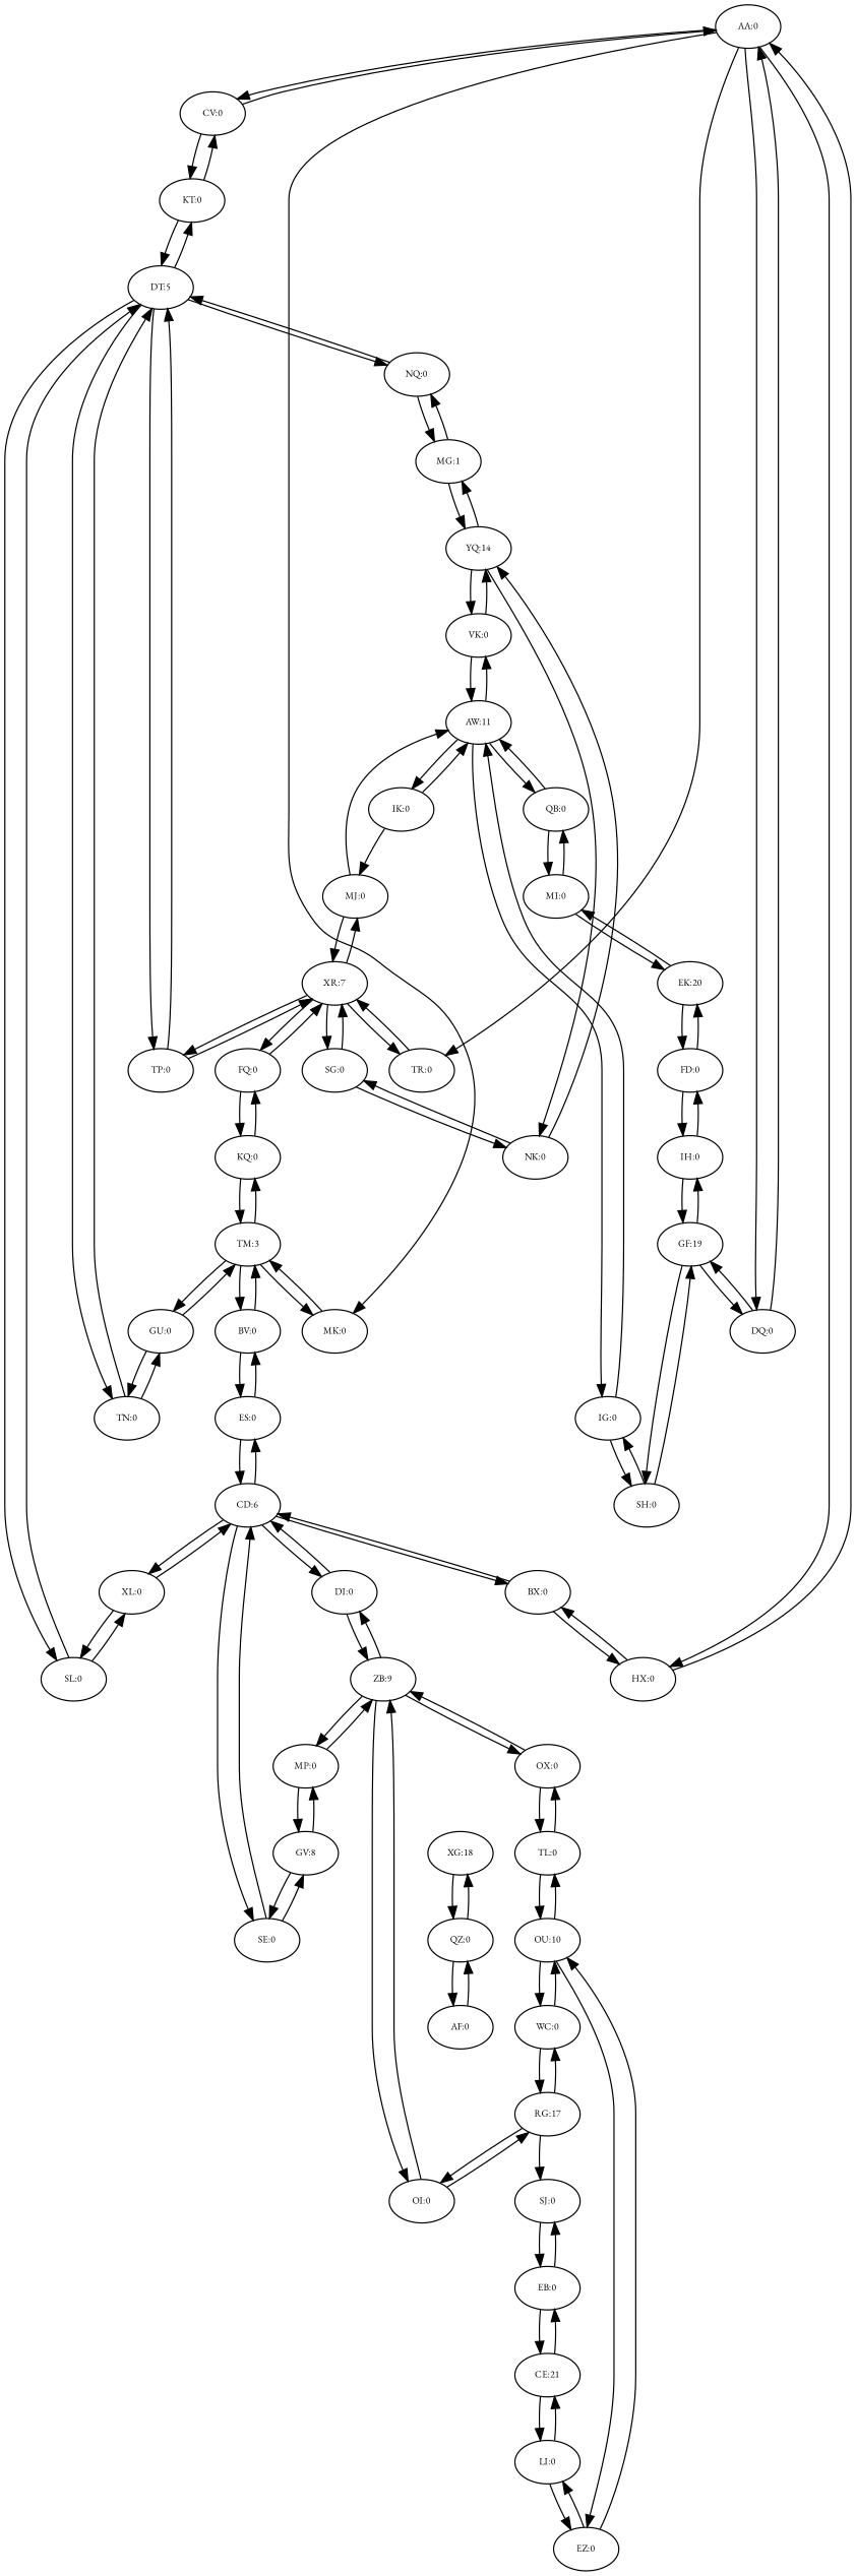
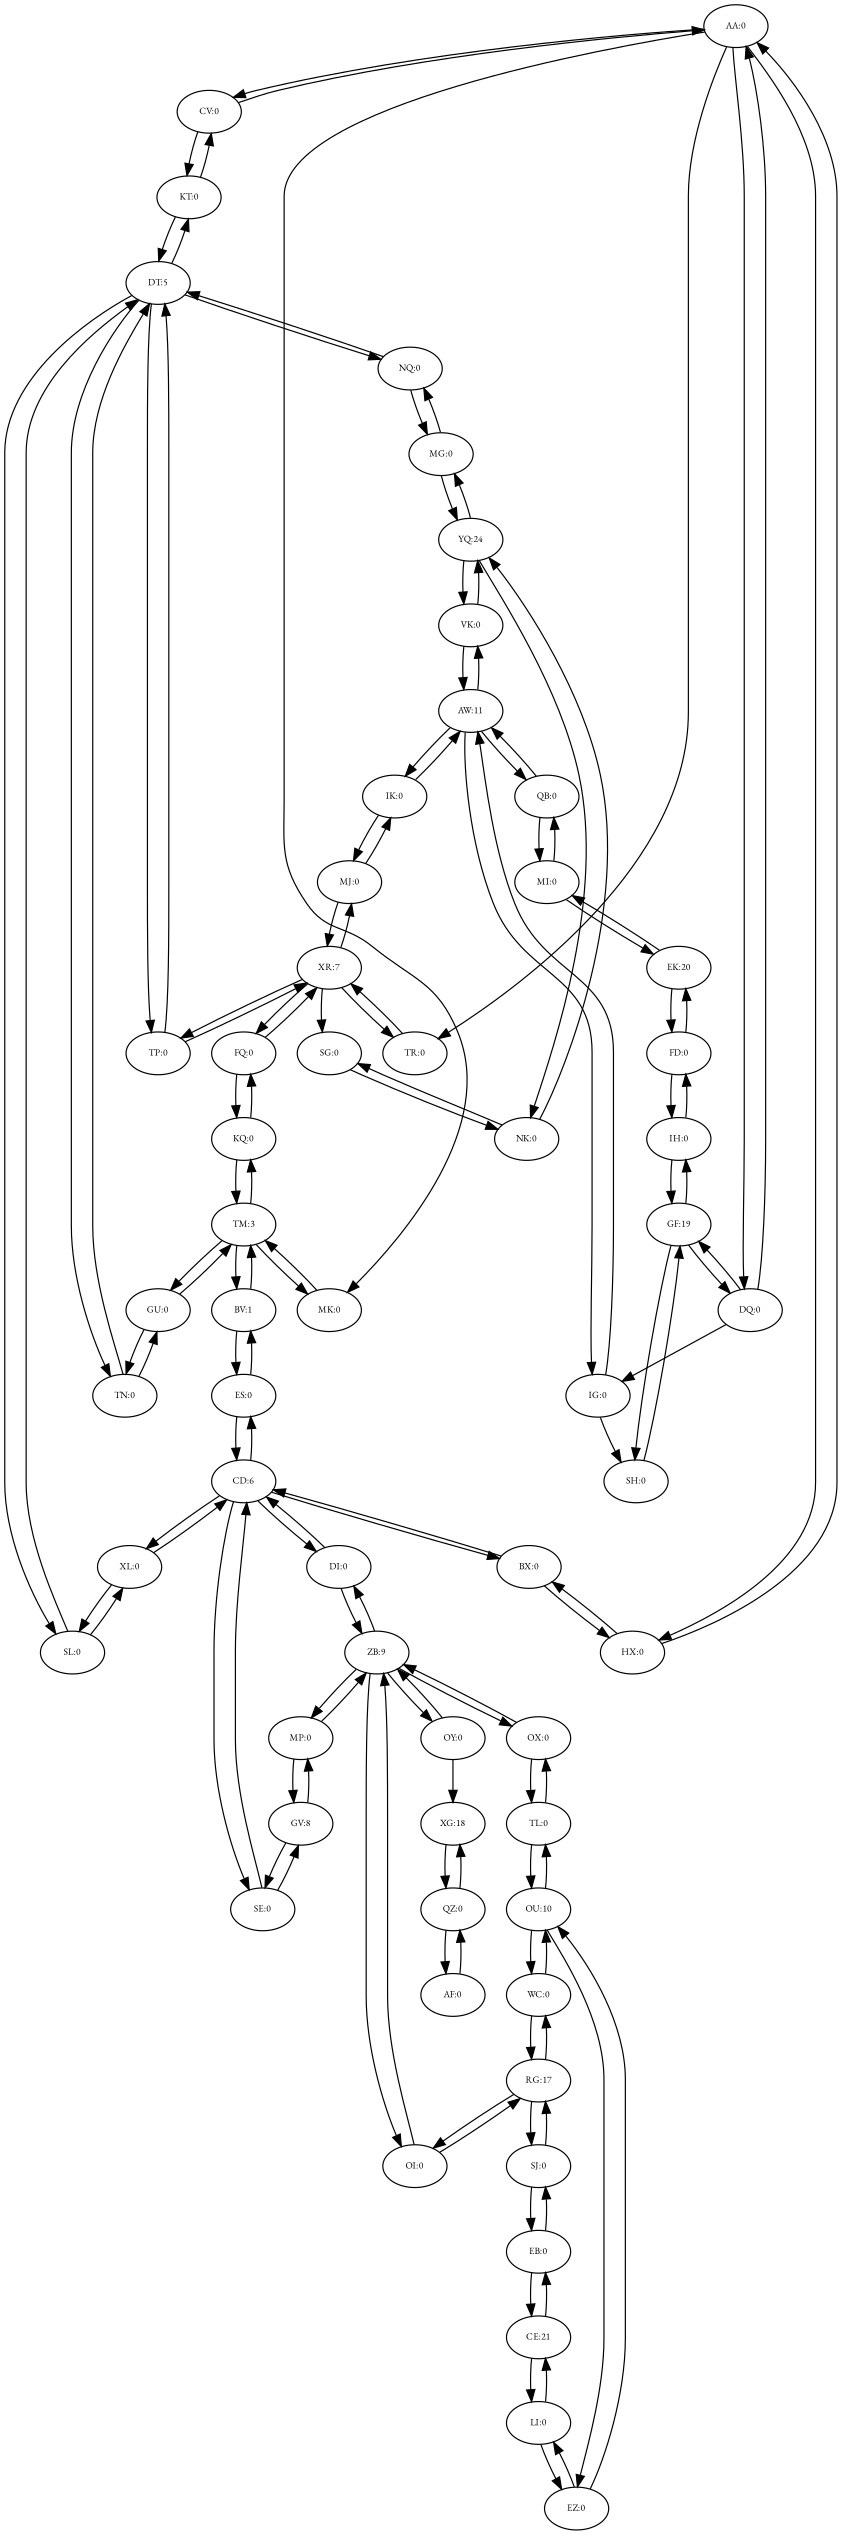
  digraph {
    fontname="EB Garamond"
    node [fontname="EB Garamond" fontsize=8]
    edge [fontname="EB Garamond" fontsize=8]
    n1 [label="AA:0"]
    n2 [label="CV:0"]
    n3 [label="HX:0"]
    n4 [label="TR:0"]
    n5 [label="MK:0"]
    n6 [label="DQ:0"]
    n7 [label="KT:0"]
    n8 [label="BX:0"]
    n9 [label="XR:7"]
    n10 [label="TM:3"]
    n11 [label="GF:19"]
    n12 [label="DT:5"]
    n13 [label="CD:6"]
    n14 [label="FQ:0"]
    n15 [label="TP:0"]
    n16 [label="SG:0"]
    n17 [label="MJ:0"]
    n18 [label="GU:0"]
    n19 [label="KQ:0"]
-   n20 [label="BV:0"]
+   n20 [label="BV:1"]
    n21 [label="SH:0"]
    n22 [label="IH:0"]
    n23 [label="TN:0"]
    n24 [label="ES:0"]
    n25 [label="SE:0"]
    n26 [label="XL:0"]
    n27 [label="DI:0"]
    n28 [label="GV:8"]
    n29 [label="SL:0"]
    n30 [label="ZB:9"]
    n31 [label="MP:0"]
    n32 [label="OI:0"]
+   n33 [label="OY:0"]
    n34 [label="OX:0"]
    n35 [label="RG:17"]
    n36 [label="SJ:0"]
    n37 [label="WC:0"]
    n38 [label="XG:18"]
    n39 [label="TL:0"]
    n40 [label="EB:0"]
    n41 [label="OU:10"]
    n42 [label="QZ:0"]
    n43 [label="AF:0"]
    n44 [label="EZ:0"]
    n45 [label="LI:0"]
    n46 [label="CE:21"]
    n47 [label="NQ:0"]
-   n48 [label="MG:1"]
+   n48 [label="MG:0"]
    n49 [label="NK:0"]
-   n50 [label="YQ:14"]
+   n50 [label="YQ:24"]
    n51 [label="IK:0"]
    n52 [label="VK:0"]
    n53 [label="QB:0"]
    n54 [label="AW:11"]
    n55 [label="MI:0"]
    n56 [label="IG:0"]
    n57 [label="EK:20"]
    n58 [label="FD:0"]
    n1 -> n2
    n1 -> n3
    n1 -> n4
    n1 -> n5
    n1 -> n6
    n2 -> n1
    n2 -> n7
    n3 -> n1
    n3 -> n8
    n4 -> n9
    n5 -> n10
    n6 -> n1
    n6 -> n11
    n7 -> n2
    n7 -> n12
    n8 -> n3
    n8 -> n13
    n9 -> n4
    n9 -> n14
    n9 -> n15
    n9 -> n16
    n9 -> n17
    n10 -> n5
    n10 -> n18
    n10 -> n19
    n10 -> n20
    n11 -> n6
    n11 -> n21
    n11 -> n22
    n12 -> n7
    n12 -> n15
    n12 -> n23
    n12 -> n29
    n12 -> n47
    n13 -> n8
    n13 -> n24
    n13 -> n25
    n13 -> n26
    n13 -> n27
    n14 -> n9
    n14 -> n19
    n15 -> n9
    n15 -> n12
-   n16 -> n9
    n16 -> n49
    n17 -> n9
-   n17 -> n54
+   n17 -> n51
    n18 -> n10
    n18 -> n23
    n19 -> n10
    n19 -> n14
    n20 -> n10
    n20 -> n24
    n21 -> n11
-   n21 -> n56
+   n6 -> n56
    n22 -> n11
    n22 -> n58
    n23 -> n12
    n23 -> n18
    n24 -> n13
    n24 -> n20
    n25 -> n13
    n25 -> n28
    n26 -> n13
    n26 -> n29
    n27 -> n13
    n27 -> n30
    n28 -> n25
    n28 -> n31
    n29 -> n12
    n29 -> n26
    n30 -> n27
    n30 -> n31
    n30 -> n32
+   n30 -> n33
    n30 -> n34
    n31 -> n28
    n31 -> n30
    n32 -> n30
    n32 -> n35
+   n33 -> n30
+   n33 -> n38
    n34 -> n30
    n34 -> n39
    n35 -> n32
    n35 -> n36
    n35 -> n37
+   n36 -> n35
    n36 -> n40
    n37 -> n35
    n37 -> n41
    n38 -> n42
    n39 -> n34
    n39 -> n41
    n40 -> n36
    n40 -> n46
    n41 -> n37
    n41 -> n39
    n41 -> n44
    n42 -> n38
    n42 -> n43
    n43 -> n42
    n44 -> n41
    n44 -> n45
    n45 -> n44
    n45 -> n46
    n46 -> n40
    n46 -> n45
    n47 -> n12
    n47 -> n48
    n48 -> n47
    n48 -> n50
    n49 -> n16
    n49 -> n50
    n50 -> n48
    n50 -> n49
    n50 -> n52
    n51 -> n17
    n51 -> n54
    n52 -> n50
    n52 -> n54
    n53 -> n54
    n53 -> n55
    n54 -> n51
    n54 -> n52
    n54 -> n53
    n54 -> n56
    n55 -> n53
    n55 -> n57
    n56 -> n21
    n56 -> n54
    n57 -> n55
    n57 -> n58
    n58 -> n22
    n58 -> n57
  }
